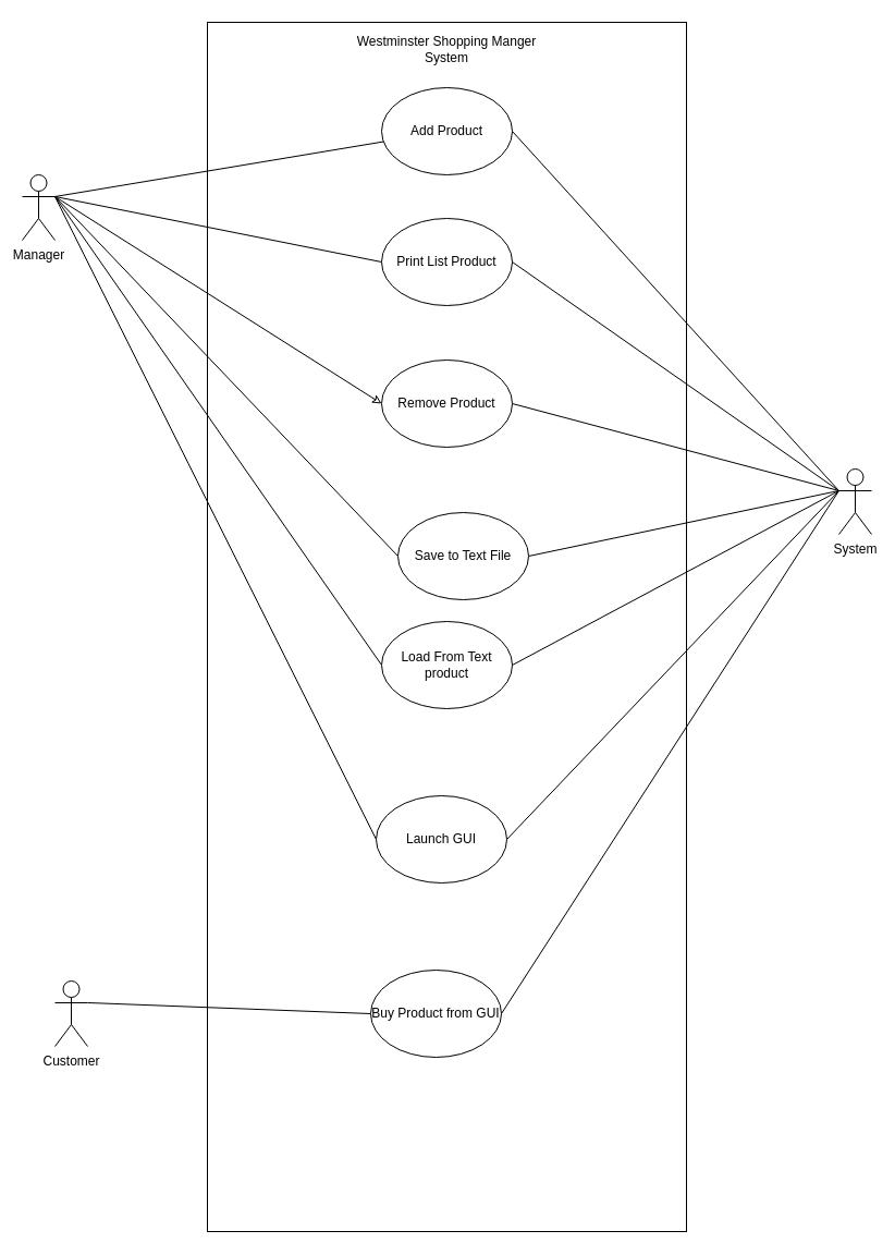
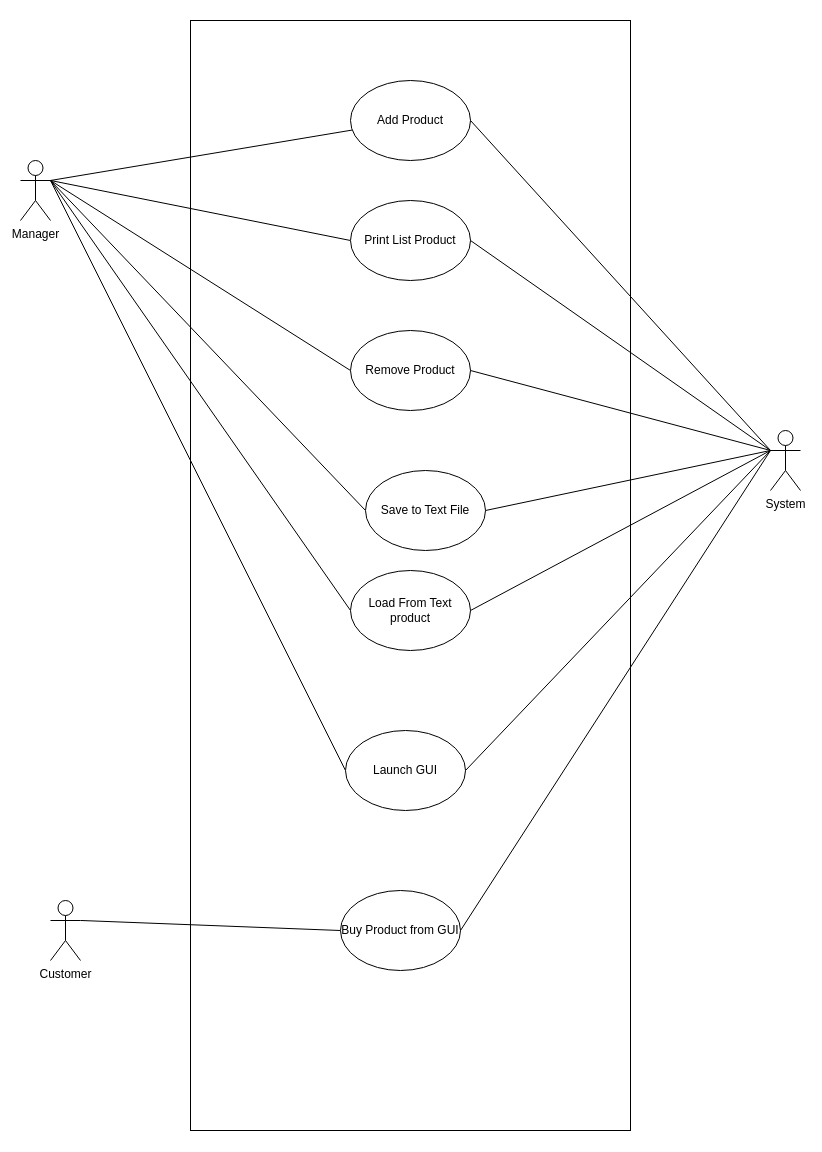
  <mxCell id="0" />
  <mxCell id="1" parent="0" />
  <mxCell id="2" value="" style="rounded=0;whiteSpace=wrap;html=1;" vertex="1" parent="1"><mxGeometry x="190" y="20" width="440" height="1110" as="geometry" /></mxCell>
  <mxCell id="3" style="rounded=0;orthogonalLoop=1;jettySize=auto;html=1;exitX=1;exitY=0.333;exitDx=0;exitDy=0;exitPerimeter=0;endArrow=none;endFill=0;" edge="1" parent="1" source="9" target="12"><mxGeometry relative="1" as="geometry" /></mxCell>
  <mxCell id="4" style="rounded=0;orthogonalLoop=1;jettySize=auto;html=1;exitX=1;exitY=0.333;exitDx=0;exitDy=0;exitPerimeter=0;entryX=0;entryY=0.5;entryDx=0;entryDy=0;startArrow=none;startFill=0;endArrow=none;endFill=0;" edge="1" parent="1" source="9" target="13"><mxGeometry relative="1" as="geometry" /></mxCell>
- <mxCell id="5" style="rounded=0;orthogonalLoop=1;jettySize=auto;html=1;exitX=1;exitY=0.333;exitDx=0;exitDy=0;exitPerimeter=0;entryX=0;entryY=0.5;entryDx=0;entryDy=0;endArrow=classic;endFill=0;" edge="1" parent="1" source="9" target="14"><mxGeometry relative="1" as="geometry" /></mxCell>
+ <mxCell id="5" style="rounded=0;orthogonalLoop=1;jettySize=auto;html=1;exitX=1;exitY=0.333;exitDx=0;exitDy=0;exitPerimeter=0;entryX=0;entryY=0.5;entryDx=0;entryDy=0;endArrow=none;endFill=0;" edge="1" parent="1" source="9" target="14"><mxGeometry relative="1" as="geometry" /></mxCell>
  <mxCell id="6" style="rounded=0;orthogonalLoop=1;jettySize=auto;html=1;exitX=1;exitY=0.333;exitDx=0;exitDy=0;exitPerimeter=0;entryX=0;entryY=0.5;entryDx=0;entryDy=0;endArrow=none;endFill=0;" edge="1" parent="1" source="9" target="15"><mxGeometry relative="1" as="geometry" /></mxCell>
  <mxCell id="7" style="rounded=0;orthogonalLoop=1;jettySize=auto;html=1;exitX=1;exitY=0.333;exitDx=0;exitDy=0;exitPerimeter=0;entryX=0;entryY=0.5;entryDx=0;entryDy=0;endArrow=none;endFill=0;" edge="1" parent="1" source="9" target="16"><mxGeometry relative="1" as="geometry" /></mxCell>
  <mxCell id="8" style="rounded=0;orthogonalLoop=1;jettySize=auto;html=1;exitX=1;exitY=0.333;exitDx=0;exitDy=0;exitPerimeter=0;entryX=0;entryY=0.5;entryDx=0;entryDy=0;startArrow=none;startFill=0;endArrow=none;endFill=0;" edge="1" parent="1" source="9" target="17"><mxGeometry relative="1" as="geometry" /></mxCell>
  <mxCell id="9" value="Manager" style="shape=umlActor;verticalLabelPosition=bottom;verticalAlign=top;html=1;outlineConnect=0;" vertex="1" parent="1"><mxGeometry x="20" y="160" width="30" height="60" as="geometry" /></mxCell>
  <mxCell id="10" style="rounded=0;orthogonalLoop=1;jettySize=auto;html=1;exitX=1;exitY=0.333;exitDx=0;exitDy=0;exitPerimeter=0;entryX=0;entryY=0.5;entryDx=0;entryDy=0;endArrow=none;endFill=0;" edge="1" parent="1" source="11" target="18"><mxGeometry relative="1" as="geometry" /></mxCell>
  <mxCell id="11" value="Customer" style="shape=umlActor;verticalLabelPosition=bottom;verticalAlign=top;html=1;outlineConnect=0;" vertex="1" parent="1"><mxGeometry x="50" y="900" width="30" height="60" as="geometry" /></mxCell>
  <mxCell id="12" value="Add Product" style="ellipse;whiteSpace=wrap;html=1;" vertex="1" parent="1"><mxGeometry x="350" y="80" width="120" height="80" as="geometry" /></mxCell>
  <mxCell id="13" value="Print List Product" style="ellipse;whiteSpace=wrap;html=1;" vertex="1" parent="1"><mxGeometry x="350" y="200" width="120" height="80" as="geometry" /></mxCell>
  <mxCell id="14" value="Remove Product" style="ellipse;whiteSpace=wrap;html=1;" vertex="1" parent="1"><mxGeometry x="350" y="330" width="120" height="80" as="geometry" /></mxCell>
  <mxCell id="15" value="Save to Text File" style="ellipse;whiteSpace=wrap;html=1;" vertex="1" parent="1"><mxGeometry x="365" y="470" width="120" height="80" as="geometry" /></mxCell>
  <mxCell id="16" value="Load From Text product" style="ellipse;whiteSpace=wrap;html=1;" vertex="1" parent="1"><mxGeometry x="350" y="570" width="120" height="80" as="geometry" /></mxCell>
  <mxCell id="17" value="Launch GUI" style="ellipse;whiteSpace=wrap;html=1;" vertex="1" parent="1"><mxGeometry x="345" y="730" width="120" height="80" as="geometry" /></mxCell>
  <mxCell id="18" value="Buy Product from GUI" style="ellipse;whiteSpace=wrap;html=1;" vertex="1" parent="1"><mxGeometry x="340" y="890" width="120" height="80" as="geometry" /></mxCell>
  <mxCell id="19" style="rounded=0;orthogonalLoop=1;jettySize=auto;html=1;exitX=0;exitY=0.333;exitDx=0;exitDy=0;exitPerimeter=0;entryX=1;entryY=0.5;entryDx=0;entryDy=0;endArrow=none;endFill=0;" edge="1" parent="1" source="26" target="12"><mxGeometry relative="1" as="geometry" /></mxCell>
  <mxCell id="20" style="rounded=0;orthogonalLoop=1;jettySize=auto;html=1;exitX=0;exitY=0.333;exitDx=0;exitDy=0;exitPerimeter=0;entryX=1;entryY=0.5;entryDx=0;entryDy=0;endArrow=none;endFill=0;" edge="1" parent="1" source="26" target="13"><mxGeometry relative="1" as="geometry" /></mxCell>
  <mxCell id="21" style="rounded=0;orthogonalLoop=1;jettySize=auto;html=1;exitX=0;exitY=0.333;exitDx=0;exitDy=0;exitPerimeter=0;entryX=1;entryY=0.5;entryDx=0;entryDy=0;endArrow=none;endFill=0;" edge="1" parent="1" source="26" target="14"><mxGeometry relative="1" as="geometry" /></mxCell>
  <mxCell id="22" style="rounded=0;orthogonalLoop=1;jettySize=auto;html=1;exitX=0;exitY=0.333;exitDx=0;exitDy=0;exitPerimeter=0;entryX=1;entryY=0.5;entryDx=0;entryDy=0;endArrow=none;endFill=0;" edge="1" parent="1" source="26" target="15"><mxGeometry relative="1" as="geometry" /></mxCell>
  <mxCell id="23" style="rounded=0;orthogonalLoop=1;jettySize=auto;html=1;exitX=0;exitY=0.333;exitDx=0;exitDy=0;exitPerimeter=0;entryX=1;entryY=0.5;entryDx=0;entryDy=0;endArrow=none;endFill=0;" edge="1" parent="1" source="26" target="16"><mxGeometry relative="1" as="geometry" /></mxCell>
  <mxCell id="24" style="rounded=0;orthogonalLoop=1;jettySize=auto;html=1;exitX=0;exitY=0.333;exitDx=0;exitDy=0;exitPerimeter=0;entryX=1;entryY=0.5;entryDx=0;entryDy=0;endArrow=none;endFill=0;" edge="1" parent="1" source="26" target="17"><mxGeometry relative="1" as="geometry" /></mxCell>
  <mxCell id="25" style="rounded=0;orthogonalLoop=1;jettySize=auto;html=1;exitX=0;exitY=0.333;exitDx=0;exitDy=0;exitPerimeter=0;entryX=1;entryY=0.5;entryDx=0;entryDy=0;endArrow=none;endFill=0;" edge="1" parent="1" source="26" target="18"><mxGeometry relative="1" as="geometry" /></mxCell>
  <mxCell id="26" value="System" style="shape=umlActor;verticalLabelPosition=bottom;verticalAlign=top;html=1;outlineConnect=0;" vertex="1" parent="1"><mxGeometry x="770" y="430" width="30" height="60" as="geometry" /></mxCell>
- <mxCell id="27" value="Westminster Shopping Manger System" style="text;html=1;strokeColor=none;fillColor=none;align=center;verticalAlign=middle;whiteSpace=wrap;rounded=0;" vertex="1" parent="1"><mxGeometry x="320" y="30" width="180" height="30" as="geometry" /></mxCell>
